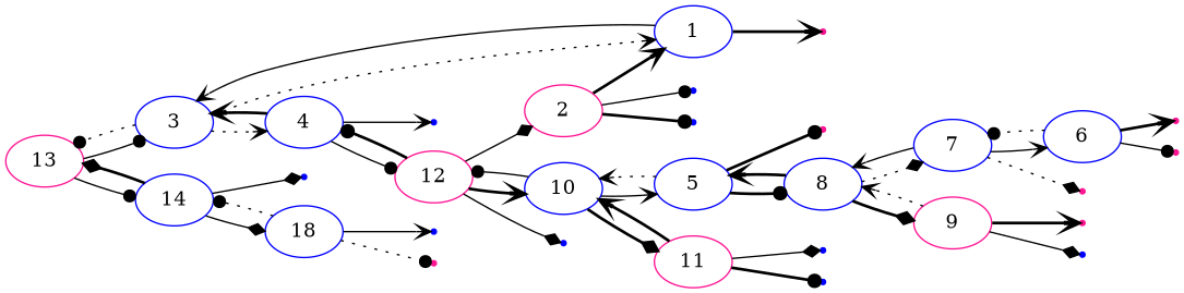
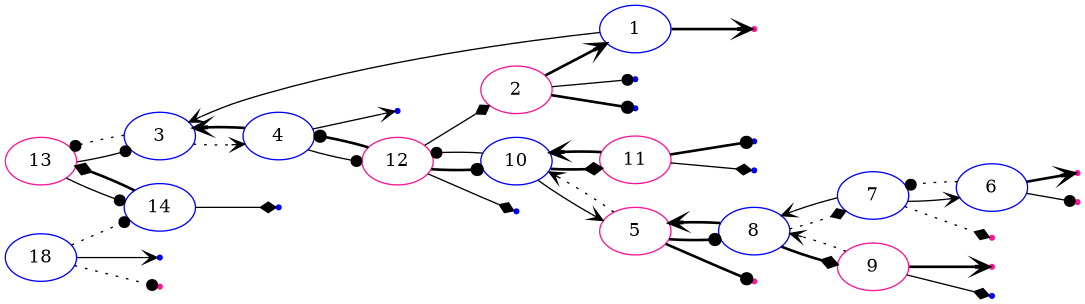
  digraph {
    rankdir=LR
    node [color=blue shape=point]
    edge [arrowhead=vee style=solid]
    13 [color=deeppink shape=""]
    3 [shape=""]
    14 [shape=""]
    1 [shape=""]
    4 [shape=""]
    null0
    18 [shape=""]
    null13 [color=deeppink]
    null3
    12 [color=deeppink shape=""]
    null1
    null2 [color=deeppink]
    2 [color=deeppink shape=""]
    null14
    null15
    10 [shape=""]
    null4
-   5 [shape=""]
+   5 [color=deeppink shape=""]
    11 [color=deeppink shape=""]
    null7 [color=deeppink]
    8 [shape=""]
    null5
    null6
    7 [shape=""]
    9 [color=deeppink shape=""]
    6 [shape=""]
    null10 [color=deeppink]
    null8 [color=deeppink]
    null9
    null11 [color=deeppink]
    null12 [color=deeppink]
    13 -> 3 [arrowhead=dot]
    13 -> 14 [arrowhead=dot]
    3 -> 13 [arrowhead=dot style=dotted]
-   3 -> 1 [style=dotted]
    3 -> 4 [style=dotted]
    14 -> 13 [arrowhead=diamond style=bold]
    14 -> null0 [arrowhead=diamond]
-   14 -> 18 [arrowhead=diamond]
    1 -> 3
    1 -> null13 [style=bold]
    4 -> 3 [style=bold]
    4 -> null3
    4 -> 12 [arrowhead=dot]
    18 -> 14 [arrowhead=dot style=dotted]
    18 -> null1
    18 -> null2 [arrowhead=dot style=dotted]
    12 -> 4 [arrowhead=dot style=bold]
    12 -> 2 [arrowhead=diamond]
-   12 -> 10 [style=bold]
+   12 -> 10 [arrowhead=dot style=bold]
    12 -> null4 [arrowhead=diamond]
    2 -> 1 [style=bold]
    2 -> null14 [arrowhead=dot]
    2 -> null15 [arrowhead=dot style=bold]
    10 -> 12 [arrowhead=dot]
    10 -> 5
    10 -> 11 [arrowhead=diamond style=bold]
    5 -> 10 [style=dotted]
    5 -> null7 [arrowhead=dot style=bold]
    5 -> 8 [arrowhead=dot style=bold]
    11 -> 10 [style=bold]
    11 -> null5 [arrowhead=diamond]
    11 -> null6 [arrowhead=dot style=bold]
    8 -> 5 [style=bold]
    8 -> 7 [arrowhead=diamond style=dotted]
    8 -> 9 [arrowhead=diamond style=bold]
    7 -> 8
    7 -> 6
    7 -> null10 [arrowhead=diamond style=dotted]
    9 -> 8 [style=dotted]
    9 -> null8 [style=bold]
    9 -> null9 [arrowhead=diamond]
    6 -> 7 [arrowhead=dot style=dotted]
    6 -> null11 [style=bold]
    6 -> null12 [arrowhead=dot]
  }
